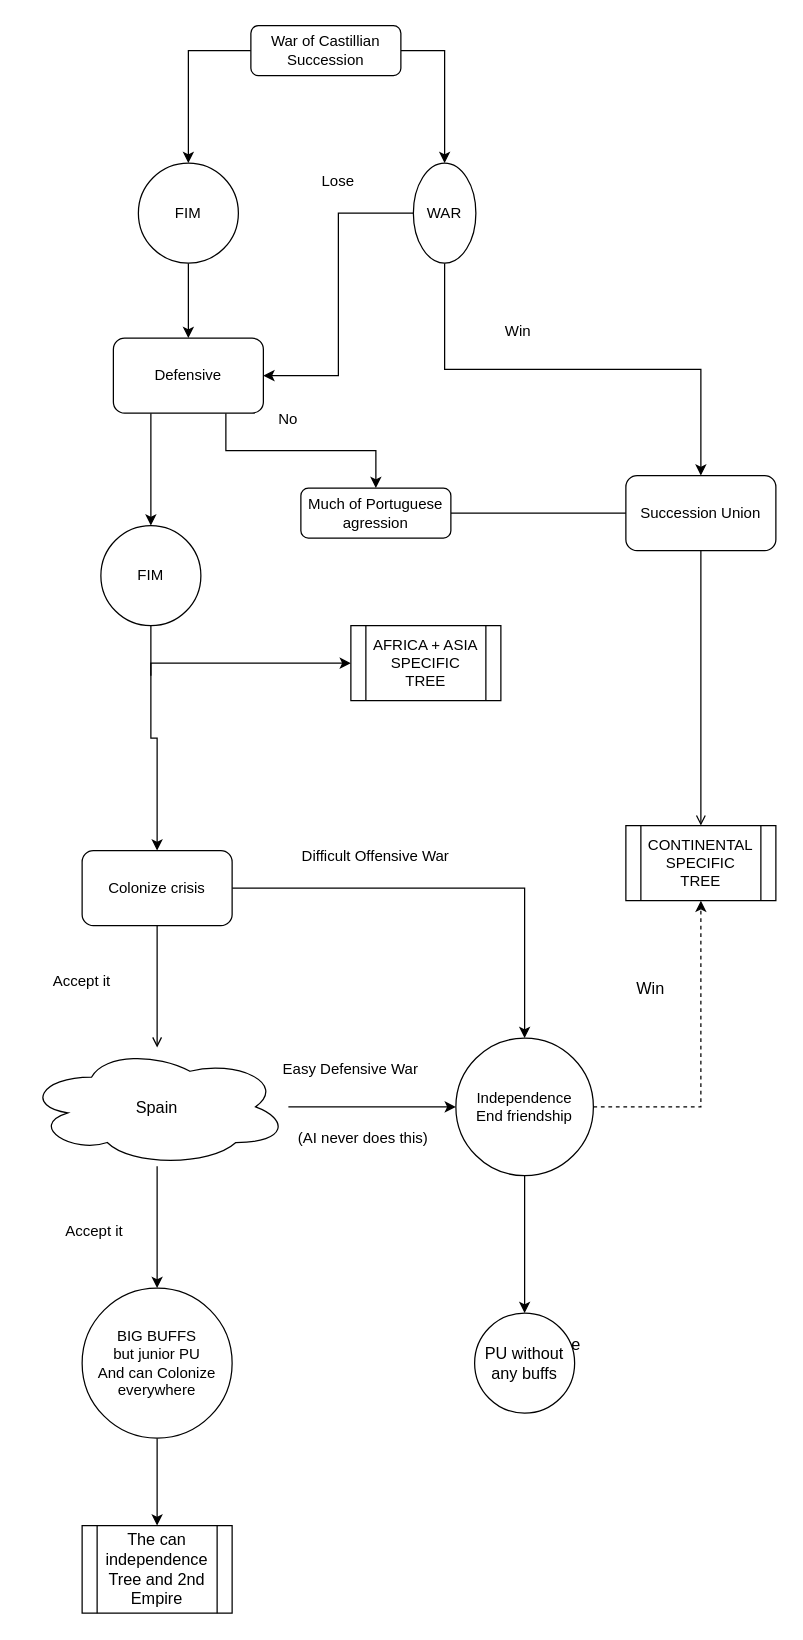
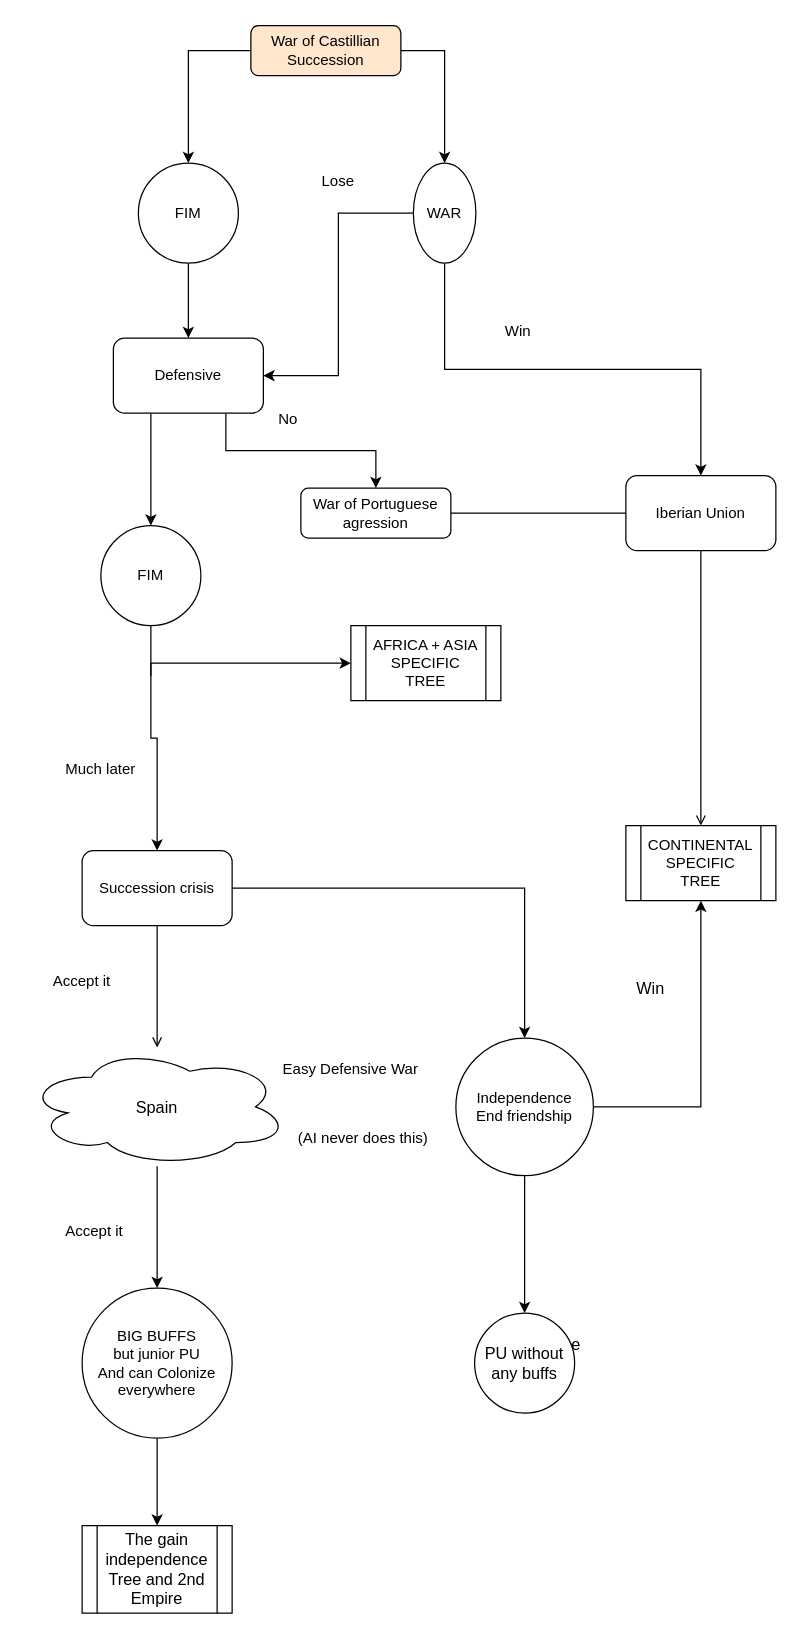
  <mxCell id="0" />
  <mxCell id="1" parent="0" />
  <mxCell id="2" style="edgeStyle=orthogonalEdgeStyle;rounded=0;orthogonalLoop=1;jettySize=auto;html=1;" edge="1" parent="1" source="4" target="9"><mxGeometry relative="1" as="geometry"><mxPoint x="150" y="140" as="targetPoint" /></mxGeometry></mxCell>
  <mxCell id="3" style="edgeStyle=orthogonalEdgeStyle;rounded=0;orthogonalLoop=1;jettySize=auto;html=1;exitX=1;exitY=0.5;exitDx=0;exitDy=0;" edge="1" parent="1" source="4" target="7"><mxGeometry relative="1" as="geometry"><mxPoint x="370" y="140" as="targetPoint" /></mxGeometry></mxCell>
- <mxCell id="4" value="War of Castillian Succession" style="rounded=1;whiteSpace=wrap;html=1;fontSize=12;glass=0;strokeWidth=1;shadow=0;" parent="1" vertex="1"><mxGeometry x="200" y="20" width="120" height="40" as="geometry" /></mxCell>
+ <mxCell id="4" value="War of Castillian Succession" style="rounded=1;whiteSpace=wrap;html=1;fontSize=12;glass=0;strokeWidth=1;shadow=0;fillColor=#ffe6cc;" parent="1" vertex="1"><mxGeometry x="200" y="20" width="120" height="40" as="geometry" /></mxCell>
  <mxCell id="5" style="edgeStyle=orthogonalEdgeStyle;rounded=0;orthogonalLoop=1;jettySize=auto;html=1;entryX=1;entryY=0.5;entryDx=0;entryDy=0;" edge="1" parent="1" source="7" target="12"><mxGeometry relative="1" as="geometry"><Array as="points"><mxPoint x="270" y="170" /><mxPoint x="270" y="300" /></Array></mxGeometry></mxCell>
  <mxCell id="6" style="edgeStyle=orthogonalEdgeStyle;rounded=0;orthogonalLoop=1;jettySize=auto;html=1;exitX=0.5;exitY=1;exitDx=0;exitDy=0;" edge="1" parent="1" source="7" target="16"><mxGeometry relative="1" as="geometry"><mxPoint x="370.286" y="350" as="targetPoint" /></mxGeometry></mxCell>
  <mxCell id="7" value="WAR" style="ellipse;whiteSpace=wrap;html=1;aspect=fixed;" vertex="1" parent="1"><mxGeometry x="330" y="130" width="50" height="80" as="geometry" /></mxCell>
  <mxCell id="8" style="edgeStyle=orthogonalEdgeStyle;rounded=0;orthogonalLoop=1;jettySize=auto;html=1;" edge="1" parent="1" source="9" target="12"><mxGeometry relative="1" as="geometry"><mxPoint x="150" y="300" as="targetPoint" /></mxGeometry></mxCell>
  <mxCell id="9" value="FIM" style="ellipse;whiteSpace=wrap;html=1;aspect=fixed;" vertex="1" parent="1"><mxGeometry x="110" y="130" width="80" height="80" as="geometry" /></mxCell>
  <mxCell id="10" style="edgeStyle=orthogonalEdgeStyle;rounded=0;orthogonalLoop=1;jettySize=auto;html=1;exitX=0.75;exitY=1;exitDx=0;exitDy=0;entryX=0.5;entryY=0;entryDx=0;entryDy=0;" edge="1" parent="1" source="12" target="19"><mxGeometry relative="1" as="geometry"><mxPoint x="290" y="370" as="targetPoint" /></mxGeometry></mxCell>
  <mxCell id="11" style="edgeStyle=orthogonalEdgeStyle;rounded=0;orthogonalLoop=1;jettySize=auto;html=1;exitX=0.25;exitY=1;exitDx=0;exitDy=0;" edge="1" parent="1" source="12" target="22"><mxGeometry relative="1" as="geometry"><mxPoint x="120" y="460" as="targetPoint" /></mxGeometry></mxCell>
  <mxCell id="12" value="Defensive" style="rounded=1;whiteSpace=wrap;html=1;" vertex="1" parent="1"><mxGeometry x="90" y="270" width="120" height="60" as="geometry" /></mxCell>
  <mxCell id="13" value="Lose" style="text;html=1;strokeColor=none;fillColor=none;align=center;verticalAlign=middle;whiteSpace=wrap;rounded=0;" vertex="1" parent="1"><mxGeometry x="240" y="130" width="60" height="30" as="geometry" /></mxCell>
  <mxCell id="14" value="Win" style="text;html=1;strokeColor=none;fillColor=none;align=center;verticalAlign=middle;whiteSpace=wrap;rounded=0;" vertex="1" parent="1"><mxGeometry x="384" y="250" width="60" height="30" as="geometry" /></mxCell>
  <mxCell id="15" style="edgeStyle=orthogonalEdgeStyle;rounded=0;orthogonalLoop=1;jettySize=auto;html=1;exitX=0.5;exitY=1;exitDx=0;exitDy=0;endArrow=open;" edge="1" parent="1" source="16" target="23"><mxGeometry relative="1" as="geometry"><mxPoint x="560" y="530" as="targetPoint" /></mxGeometry></mxCell>
- <mxCell id="16" value="Succession Union" style="rounded=1;whiteSpace=wrap;html=1;" vertex="1" parent="1"><mxGeometry x="499.996" y="380" width="120" height="60" as="geometry" /></mxCell>
+ <mxCell id="16" value="Iberian Union" style="rounded=1;whiteSpace=wrap;html=1;" vertex="1" parent="1"><mxGeometry x="499.996" y="380" width="120" height="60" as="geometry" /></mxCell>
  <mxCell id="17" value="No" style="text;html=1;strokeColor=none;fillColor=none;align=center;verticalAlign=middle;whiteSpace=wrap;rounded=0;" vertex="1" parent="1"><mxGeometry x="200" y="320" width="60" height="30" as="geometry" /></mxCell>
  <mxCell id="18" style="edgeStyle=orthogonalEdgeStyle;rounded=0;orthogonalLoop=1;jettySize=auto;html=1;exitX=1;exitY=0.5;exitDx=0;exitDy=0;endArrow=none;" edge="1" parent="1" source="19" target="16"><mxGeometry relative="1" as="geometry" /></mxCell>
- <mxCell id="19" value="Much of Portuguese agression" style="rounded=1;whiteSpace=wrap;html=1;fontSize=12;glass=0;strokeWidth=1;shadow=0;" vertex="1" parent="1"><mxGeometry x="240" y="390" width="120" height="40" as="geometry" /></mxCell>
+ <mxCell id="19" value="War of Portuguese agression" style="rounded=1;whiteSpace=wrap;html=1;fontSize=12;glass=0;strokeWidth=1;shadow=0;" vertex="1" parent="1"><mxGeometry x="240" y="390" width="120" height="40" as="geometry" /></mxCell>
  <mxCell id="20" style="edgeStyle=orthogonalEdgeStyle;rounded=0;orthogonalLoop=1;jettySize=auto;html=1;" edge="1" parent="1" target="24"><mxGeometry relative="1" as="geometry"><mxPoint x="290" y="540" as="targetPoint" /><mxPoint x="120" y="540" as="sourcePoint" /><Array as="points"><mxPoint x="120" y="530" /><mxPoint x="250" y="530" /></Array></mxGeometry></mxCell>
  <mxCell id="21" style="edgeStyle=orthogonalEdgeStyle;rounded=0;orthogonalLoop=1;jettySize=auto;html=1;exitX=0.5;exitY=1;exitDx=0;exitDy=0;" edge="1" parent="1" source="22" target="27"><mxGeometry relative="1" as="geometry"><mxPoint x="120" y="680" as="targetPoint" /></mxGeometry></mxCell>
  <mxCell id="22" value="FIM" style="ellipse;whiteSpace=wrap;html=1;aspect=fixed;" vertex="1" parent="1"><mxGeometry x="80" y="420" width="80" height="80" as="geometry" /></mxCell>
  <mxCell id="23" value="&lt;div&gt;CONTINENTAL&lt;br&gt;SPECIFIC&lt;/div&gt;&lt;div&gt;TREE&lt;br&gt;&lt;/div&gt;" style="shape=process;whiteSpace=wrap;html=1;backgroundOutline=1;" vertex="1" parent="1"><mxGeometry x="500" y="660" width="120" height="60" as="geometry" /></mxCell>
  <mxCell id="24" value="AFRICA + ASIA SPECIFIC&lt;br&gt;TREE" style="shape=process;whiteSpace=wrap;html=1;backgroundOutline=1;" vertex="1" parent="1"><mxGeometry x="280" y="500" width="120" height="60" as="geometry" /></mxCell>
  <mxCell id="25" style="edgeStyle=orthogonalEdgeStyle;rounded=0;orthogonalLoop=1;jettySize=auto;html=1;exitX=1;exitY=0.5;exitDx=0;exitDy=0;" edge="1" parent="1" source="27" target="35"><mxGeometry relative="1" as="geometry"><mxPoint x="325" y="710" as="targetPoint" /></mxGeometry></mxCell>
  <mxCell id="26" style="edgeStyle=orthogonalEdgeStyle;rounded=0;orthogonalLoop=1;jettySize=auto;html=1;exitX=0.5;exitY=1;exitDx=0;exitDy=0;fontSize=13;endArrow=open;" edge="1" parent="1" source="27" target="39"><mxGeometry relative="1" as="geometry" /></mxCell>
- <mxCell id="27" value="&lt;div&gt;Colonize crisis&lt;/div&gt;" style="rounded=1;whiteSpace=wrap;html=1;" vertex="1" parent="1"><mxGeometry x="65" y="680" width="120" height="60" as="geometry" /></mxCell>
+ <mxCell id="27" value="&lt;div&gt;Succession crisis&lt;/div&gt;" style="rounded=1;whiteSpace=wrap;html=1;" vertex="1" parent="1"><mxGeometry x="65" y="680" width="120" height="60" as="geometry" /></mxCell>
+ <mxCell id="28" value="Much later" style="text;html=1;strokeColor=none;fillColor=none;align=center;verticalAlign=middle;whiteSpace=wrap;rounded=0;" vertex="1" parent="1"><mxGeometry x="50" y="600" width="60" height="30" as="geometry" /></mxCell>
  <mxCell id="29" value="&lt;div&gt;Accept it&lt;/div&gt;" style="text;html=1;strokeColor=none;fillColor=none;align=center;verticalAlign=middle;whiteSpace=wrap;rounded=0;" vertex="1" parent="1"><mxGeometry x="35" y="770" width="60" height="30" as="geometry" /></mxCell>
  <mxCell id="30" style="edgeStyle=orthogonalEdgeStyle;rounded=0;orthogonalLoop=1;jettySize=auto;html=1;fontSize=13;" edge="1" parent="1" source="31" target="45"><mxGeometry relative="1" as="geometry"><mxPoint x="125" y="1250" as="targetPoint" /></mxGeometry></mxCell>
  <mxCell id="31" value="BIG BUFFS&lt;br&gt;but junior PU&lt;br&gt;And can Colonize everywhere" style="ellipse;whiteSpace=wrap;html=1;aspect=fixed;" vertex="1" parent="1"><mxGeometry x="65" y="1030" width="120" height="120" as="geometry" /></mxCell>
- <mxCell id="32" value="Difficult Offensive War" style="text;html=1;strokeColor=none;fillColor=none;align=center;verticalAlign=middle;whiteSpace=wrap;rounded=0;" vertex="1" parent="1"><mxGeometry x="235" y="670" width="130" height="30" as="geometry" /></mxCell>
- <mxCell id="33" style="edgeStyle=orthogonalEdgeStyle;rounded=0;orthogonalLoop=1;jettySize=auto;html=1;entryX=0.5;entryY=1;entryDx=0;entryDy=0;fontSize=13;dashed=1;" edge="1" parent="1" source="35" target="23"><mxGeometry relative="1" as="geometry" /></mxCell>
+ <mxCell id="33" style="edgeStyle=orthogonalEdgeStyle;rounded=0;orthogonalLoop=1;jettySize=auto;html=1;entryX=0.5;entryY=1;entryDx=0;entryDy=0;fontSize=13;" edge="1" parent="1" source="35" target="23"><mxGeometry relative="1" as="geometry" /></mxCell>
  <mxCell id="34" style="edgeStyle=orthogonalEdgeStyle;rounded=0;orthogonalLoop=1;jettySize=auto;html=1;exitX=0.5;exitY=1;exitDx=0;exitDy=0;fontSize=13;" edge="1" parent="1" source="35" target="44"><mxGeometry relative="1" as="geometry"><mxPoint x="419" y="1040" as="targetPoint" /></mxGeometry></mxCell>
  <mxCell id="35" value="&lt;div&gt;Independence&lt;br&gt;End friendship&lt;br&gt;&lt;/div&gt;" style="ellipse;whiteSpace=wrap;html=1;aspect=fixed;" vertex="1" parent="1"><mxGeometry x="364" y="830" width="110" height="110" as="geometry" /></mxCell>
  <mxCell id="36" value="&lt;div&gt;Win&lt;/div&gt;" style="text;html=1;strokeColor=none;fillColor=none;align=center;verticalAlign=middle;whiteSpace=wrap;rounded=0;fontSize=13;" vertex="1" parent="1"><mxGeometry x="490" y="775" width="60" height="30" as="geometry" /></mxCell>
  <mxCell id="37" style="edgeStyle=orthogonalEdgeStyle;rounded=0;orthogonalLoop=1;jettySize=auto;html=1;entryX=0.5;entryY=0;entryDx=0;entryDy=0;fontSize=13;" edge="1" parent="1" source="39" target="31"><mxGeometry relative="1" as="geometry" /></mxCell>
- <mxCell id="38" style="edgeStyle=orthogonalEdgeStyle;rounded=0;orthogonalLoop=1;jettySize=auto;html=1;entryX=0;entryY=0.5;entryDx=0;entryDy=0;fontSize=13;" edge="1" parent="1" source="39" target="35"><mxGeometry relative="1" as="geometry" /></mxCell>
  <mxCell id="39" value="Spain" style="ellipse;shape=cloud;whiteSpace=wrap;html=1;fontSize=13;" vertex="1" parent="1"><mxGeometry x="20" y="837.5" width="210" height="95" as="geometry" /></mxCell>
  <mxCell id="40" value="&lt;div&gt;Accept it&lt;/div&gt;" style="text;html=1;strokeColor=none;fillColor=none;align=center;verticalAlign=middle;whiteSpace=wrap;rounded=0;" vertex="1" parent="1"><mxGeometry x="45" y="970" width="60" height="30" as="geometry" /></mxCell>
  <mxCell id="41" value="Easy Defensive War" style="text;html=1;strokeColor=none;fillColor=none;align=center;verticalAlign=middle;whiteSpace=wrap;rounded=0;" vertex="1" parent="1"><mxGeometry x="215" y="840" width="130" height="30" as="geometry" /></mxCell>
  <mxCell id="42" value="(AI never does this)" style="text;html=1;strokeColor=none;fillColor=none;align=center;verticalAlign=middle;whiteSpace=wrap;rounded=0;" vertex="1" parent="1"><mxGeometry x="225" y="895" width="130" height="30" as="geometry" /></mxCell>
  <mxCell id="43" value="Lose" style="text;html=1;strokeColor=none;fillColor=none;align=center;verticalAlign=middle;whiteSpace=wrap;rounded=0;fontSize=13;" vertex="1" parent="1"><mxGeometry x="420" y="1060" width="60" height="30" as="geometry" /></mxCell>
  <mxCell id="44" value="PU without any buffs" style="ellipse;whiteSpace=wrap;html=1;aspect=fixed;fontSize=13;" vertex="1" parent="1"><mxGeometry x="379" y="1050" width="80" height="80" as="geometry" /></mxCell>
- <mxCell id="45" value="The can independence Tree and 2nd Empire" style="shape=process;whiteSpace=wrap;html=1;backgroundOutline=1;fontSize=13;" vertex="1" parent="1"><mxGeometry x="65" y="1220" width="120" height="70" as="geometry" /></mxCell>
+ <mxCell id="45" value="The gain independence Tree and 2nd Empire" style="shape=process;whiteSpace=wrap;html=1;backgroundOutline=1;fontSize=13;" vertex="1" parent="1"><mxGeometry x="65" y="1220" width="120" height="70" as="geometry" /></mxCell>
